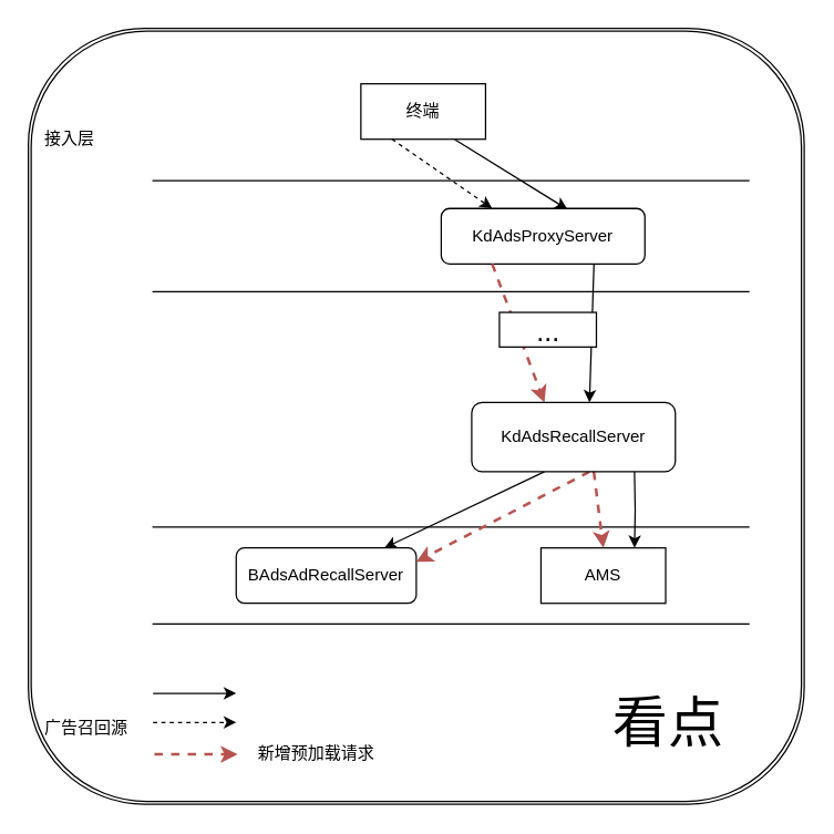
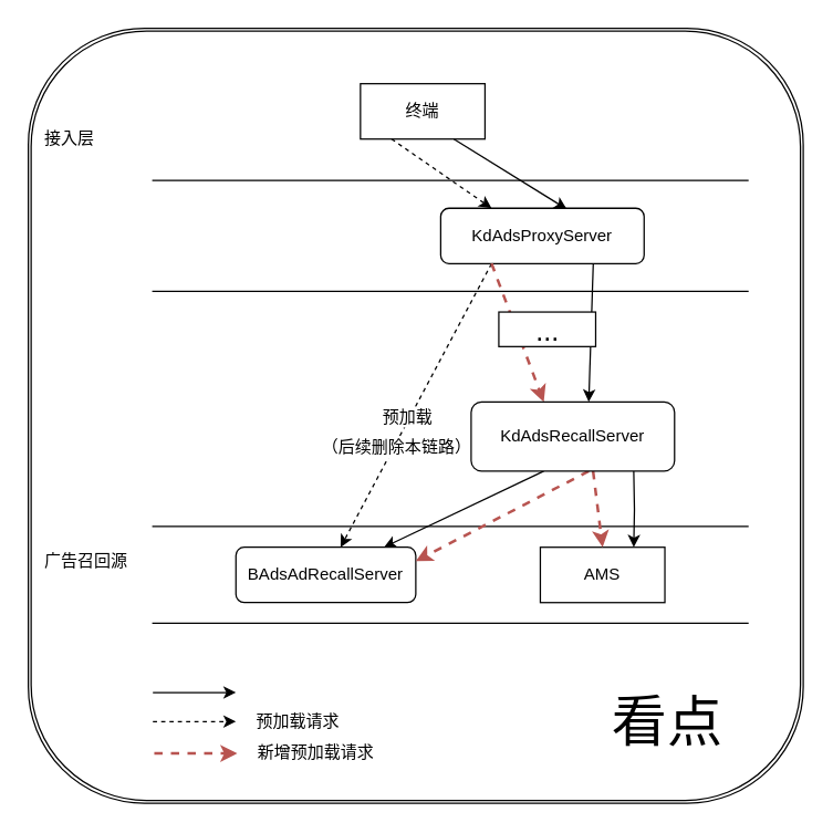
  <mxCell id="0" />
  <mxCell id="1" parent="0" />
  <mxCell id="2" value="" style="html=1;dashed=0;whitespace=wrap;shape=partialRectangle;right=0;left=0;fillColor=none;" vertex="1" parent="1"><mxGeometry x="110" y="130" width="430" height="80" as="geometry" /></mxCell>
  <mxCell id="3" value="终端" style="whiteSpace=wrap;html=1;rounded=0;" vertex="1" parent="1"><mxGeometry x="260" y="60" width="90" height="40" as="geometry" /></mxCell>
  <mxCell id="4" value="KdAdsProxyServer" style="rounded=1;whiteSpace=wrap;html=1;" vertex="1" parent="1"><mxGeometry x="318" y="150" width="147" height="40" as="geometry" /></mxCell>
  <mxCell id="5" value="" style="html=1;dashed=0;whitespace=wrap;shape=partialRectangle;right=0;left=0;fillColor=none;" vertex="1" parent="1"><mxGeometry x="110" y="380" width="430" height="70" as="geometry" /></mxCell>
  <mxCell id="6" value="BAdsAdRecallServer" style="rounded=1;whiteSpace=wrap;html=1;" vertex="1" parent="1"><mxGeometry x="170" y="395" width="130" height="40" as="geometry" /></mxCell>
  <mxCell id="7" value="AMS" style="whiteSpace=wrap;html=1;rounded=0;" vertex="1" parent="1"><mxGeometry x="390" y="395" width="90" height="40" as="geometry" /></mxCell>
  <mxCell id="8" style="edgeStyle=orthogonalEdgeStyle;rounded=0;orthogonalLoop=1;jettySize=auto;html=1;exitX=0.75;exitY=1;exitDx=0;exitDy=0;entryX=0.75;entryY=0;entryDx=0;entryDy=0;" edge="1" parent="1" target="7"><mxGeometry relative="1" as="geometry"><mxPoint x="457.5" y="339.833" as="sourcePoint" /></mxGeometry></mxCell>
  <mxCell id="9" value="" style="endArrow=classic;html=1;entryX=0.62;entryY=0.017;entryDx=0;entryDy=0;exitX=0.75;exitY=1;exitDx=0;exitDy=0;entryPerimeter=0;" edge="1" parent="1" source="3" target="4"><mxGeometry width="50" height="50" relative="1" as="geometry"><mxPoint x="300" y="140" as="sourcePoint" /><mxPoint x="350" y="90" as="targetPoint" /></mxGeometry></mxCell>
+ <mxCell id="10" value="" style="endArrow=classic;html=1;exitX=0.25;exitY=1;exitDx=0;exitDy=0;dashed=1;" edge="1" parent="1" source="4" target="6"><mxGeometry width="50" height="50" relative="1" as="geometry"><mxPoint x="230" y="330" as="sourcePoint" /><mxPoint x="280" y="280" as="targetPoint" /></mxGeometry></mxCell>
+ <mxCell id="11" value="预加载" style="text;html=1;resizable=0;points=[];align=center;verticalAlign=middle;labelBackgroundColor=#ffffff;" vertex="1" connectable="0" parent="10"><mxGeometry x="0.086" y="-2" relative="1" as="geometry"><mxPoint as="offset" /></mxGeometry></mxCell>
+ <mxCell id="12" value="（后续删除本链路）" style="text;html=1;resizable=0;points=[];align=center;verticalAlign=middle;labelBackgroundColor=#ffffff;" vertex="1" connectable="0" parent="10"><mxGeometry x="0.28" y="1" relative="1" as="geometry"><mxPoint as="offset" /></mxGeometry></mxCell>
  <mxCell id="13" value="" style="endArrow=classic;html=1;entryX=0.5;entryY=0;entryDx=0;entryDy=0;exitX=0.75;exitY=1;exitDx=0;exitDy=0;" edge="1" parent="1" source="4"><mxGeometry width="50" height="50" relative="1" as="geometry"><mxPoint x="320" y="290" as="sourcePoint" /><mxPoint x="425" y="290" as="targetPoint" /></mxGeometry></mxCell>
- <mxCell id="14" value="广告召回源" style="text;html=1;resizable=0;points=[];autosize=1;align=left;verticalAlign=top;spacingTop=-4;" vertex="1" parent="1"><mxGeometry x="30" y="515" width="80" height="20" as="geometry" /></mxCell>
+ <mxCell id="14" value="广告召回源" style="text;html=1;resizable=0;points=[];autosize=1;align=left;verticalAlign=top;spacingTop=-4;" vertex="1" parent="1"><mxGeometry x="30" y="395" width="80" height="20" as="geometry" /></mxCell>
  <mxCell id="15" value="接入层" style="text;html=1;resizable=0;points=[];autosize=1;align=left;verticalAlign=top;spacingTop=-4;" vertex="1" parent="1"><mxGeometry x="30" y="90" width="50" height="20" as="geometry" /></mxCell>
  <mxCell id="16" value="" style="endArrow=classic;html=1;exitX=0.25;exitY=1;exitDx=0;exitDy=0;" edge="1" parent="1" target="6"><mxGeometry width="50" height="50" relative="1" as="geometry"><mxPoint x="392.5" y="340" as="sourcePoint" /><mxPoint x="435" y="300" as="targetPoint" /></mxGeometry></mxCell>
  <mxCell id="17" value="" style="endArrow=classic;html=1;" edge="1" parent="1"><mxGeometry width="50" height="50" relative="1" as="geometry"><mxPoint x="110" y="500" as="sourcePoint" /><mxPoint x="170" y="500" as="targetPoint" /></mxGeometry></mxCell>
  <mxCell id="18" value="" style="endArrow=classic;html=1;dashed=1;" edge="1" parent="1"><mxGeometry width="50" height="50" relative="1" as="geometry"><mxPoint x="110" y="521" as="sourcePoint" /><mxPoint x="170" y="521" as="targetPoint" /></mxGeometry></mxCell>
+ <mxCell id="19" value="预加载请求" style="text;html=1;resizable=0;points=[];autosize=1;align=left;verticalAlign=top;spacingTop=-4;" vertex="1" parent="1"><mxGeometry x="183" y="511" width="80" height="20" as="geometry" /></mxCell>
  <mxCell id="20" value="" style="endArrow=classic;html=1;dashed=1;exitX=0.25;exitY=1;exitDx=0;exitDy=0;entryX=0.25;entryY=0;entryDx=0;entryDy=0;" edge="1" parent="1" source="3" target="4"><mxGeometry width="50" height="50" relative="1" as="geometry"><mxPoint x="120" y="550" as="sourcePoint" /><mxPoint x="180" y="550" as="targetPoint" /></mxGeometry></mxCell>
  <mxCell id="21" value="" style="endArrow=classic;html=1;dashed=1;fillColor=#f8cecc;strokeColor=#b85450;strokeWidth=2;" edge="1" parent="1"><mxGeometry width="50" height="50" relative="1" as="geometry"><mxPoint x="111" y="544" as="sourcePoint" /><mxPoint x="171" y="544" as="targetPoint" /></mxGeometry></mxCell>
  <mxCell id="22" value="新增预加载请求" style="text;html=1;resizable=0;points=[];autosize=1;align=left;verticalAlign=top;spacingTop=-4;" vertex="1" parent="1"><mxGeometry x="184" y="534" width="100" height="20" as="geometry" /></mxCell>
  <mxCell id="23" value="" style="endArrow=classic;html=1;dashed=1;fillColor=#f8cecc;strokeColor=#b85450;strokeWidth=2;exitX=0.25;exitY=1;exitDx=0;exitDy=0;entryX=0.25;entryY=0;entryDx=0;entryDy=0;" edge="1" parent="1" source="4"><mxGeometry width="50" height="50" relative="1" as="geometry"><mxPoint x="295" y="260" as="sourcePoint" /><mxPoint x="392.5" y="290" as="targetPoint" /></mxGeometry></mxCell>
  <mxCell id="24" value="" style="endArrow=classic;html=1;dashed=1;fillColor=#f8cecc;strokeColor=#b85450;strokeWidth=2;entryX=0.5;entryY=0;entryDx=0;entryDy=0;" edge="1" parent="1" target="7"><mxGeometry width="50" height="50" relative="1" as="geometry"><mxPoint x="428.125" y="340" as="sourcePoint" /><mxPoint x="402.5" y="300" as="targetPoint" /></mxGeometry></mxCell>
  <mxCell id="25" value="" style="endArrow=classic;html=1;dashed=1;fillColor=#f8cecc;strokeColor=#b85450;strokeWidth=2;exitX=0.5;exitY=1;exitDx=0;exitDy=0;entryX=1;entryY=0.25;entryDx=0;entryDy=0;" edge="1" parent="1" target="6"><mxGeometry width="50" height="50" relative="1" as="geometry"><mxPoint x="425" y="340" as="sourcePoint" /><mxPoint x="412.5" y="310" as="targetPoint" /></mxGeometry></mxCell>
  <mxCell id="26" value="&lt;font style=&quot;font-size: 20px&quot;&gt;...&lt;br&gt;&lt;/font&gt;" style="html=1;dashed=0;whitespace=wrap;" vertex="1" parent="1"><mxGeometry x="360" y="225" width="70" height="25" as="geometry" /></mxCell>
  <mxCell id="27" value="KdAdsRecallServer" style="rounded=1;whiteSpace=wrap;html=1;" vertex="1" parent="1"><mxGeometry x="340" y="290" width="147" height="50" as="geometry" /></mxCell>
  <mxCell id="28" value="&lt;font style=&quot;font-size: 40px&quot;&gt;看点&lt;/font&gt;" style="text;html=1;resizable=0;points=[];autosize=1;align=left;verticalAlign=top;spacingTop=-4;" vertex="1" parent="1"><mxGeometry x="440" y="495" width="100" height="30" as="geometry" /></mxCell>
  <mxCell id="29" value="" style="shape=ext;double=1;rounded=1;whiteSpace=wrap;html=1;fillColor=none;" vertex="1" parent="1"><mxGeometry x="20" y="20" width="560" height="560" as="geometry" /></mxCell>
